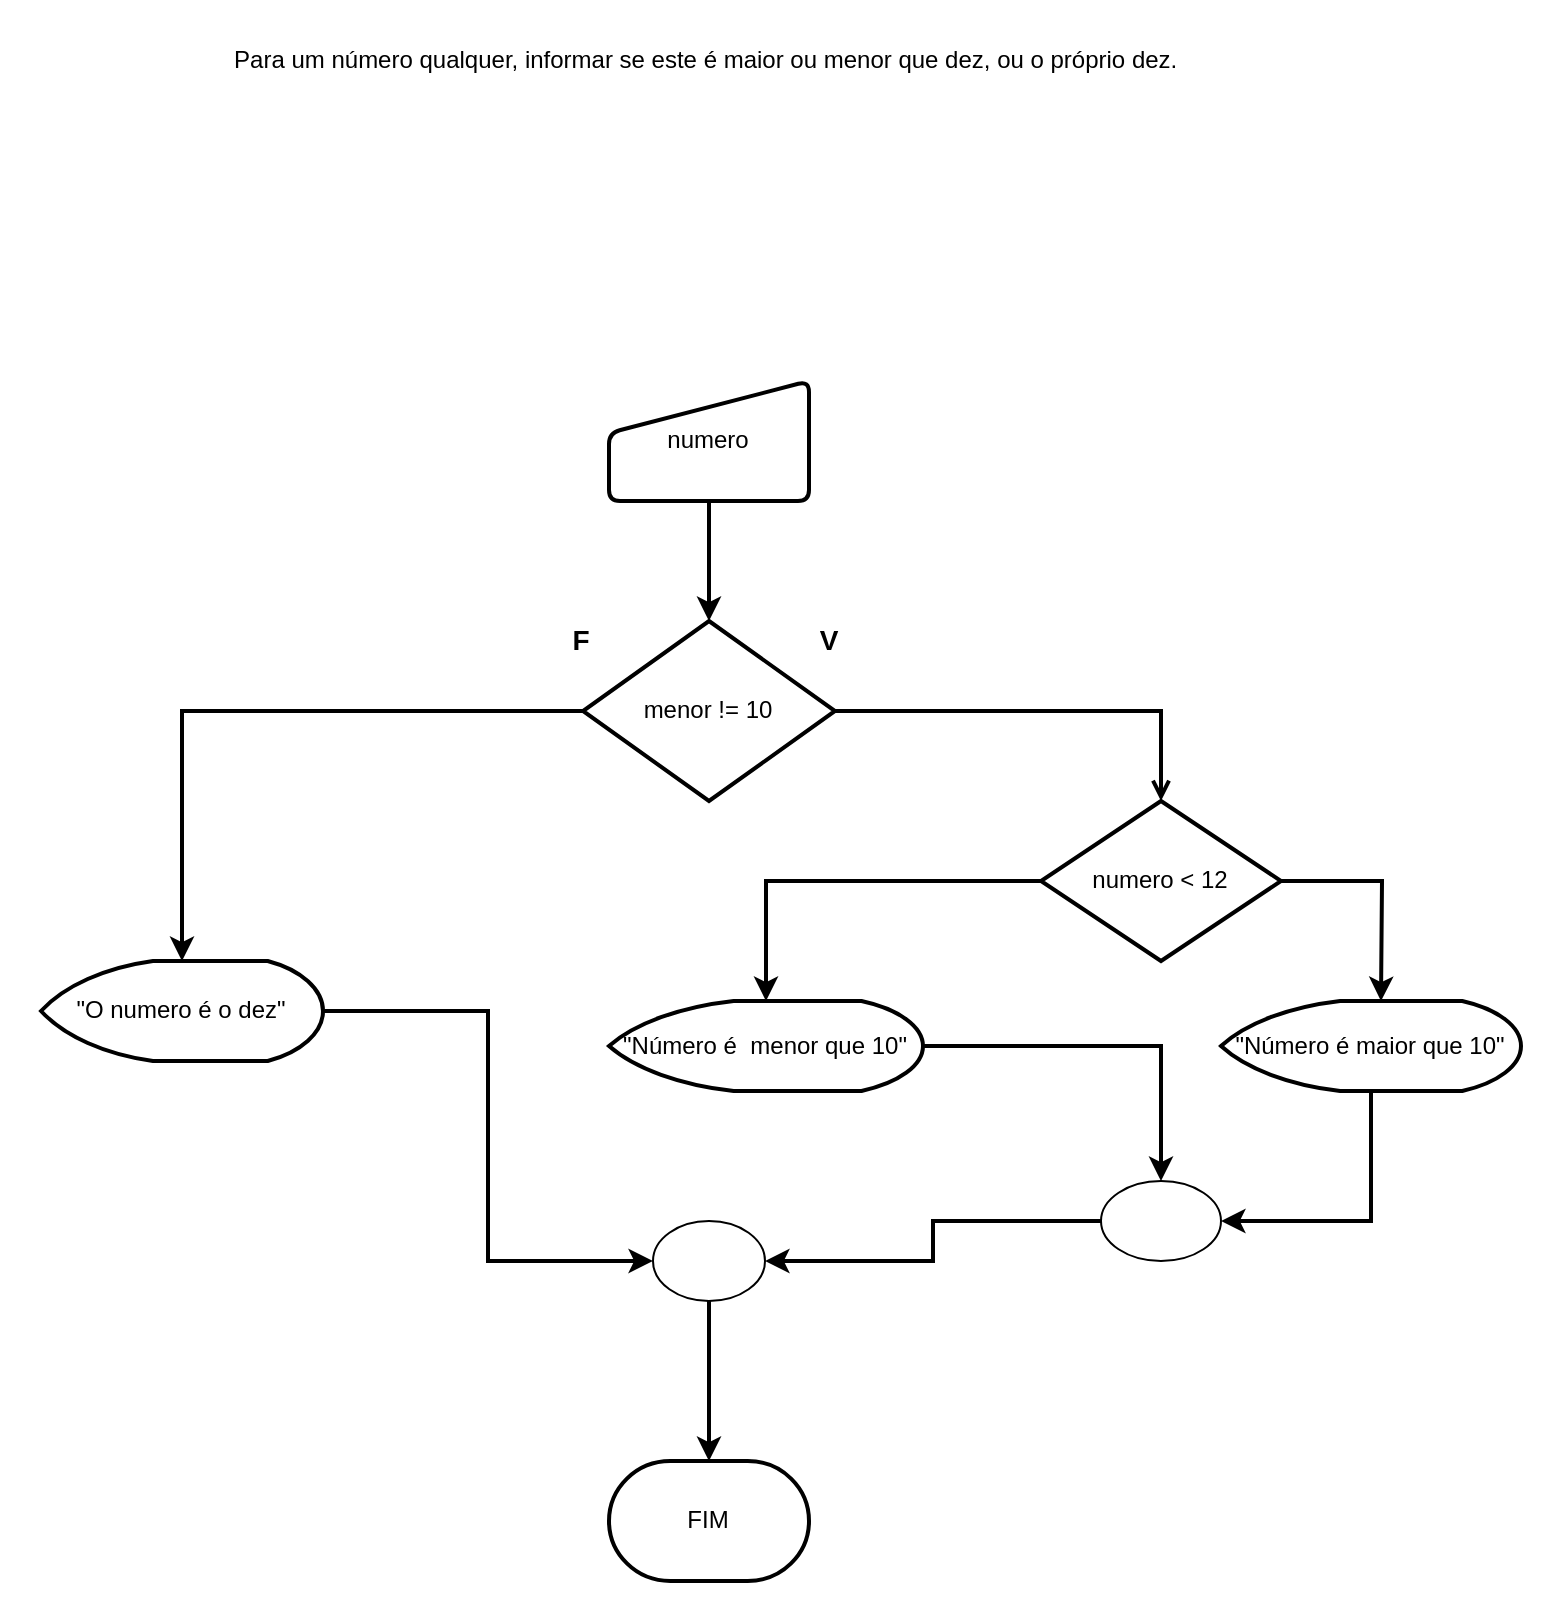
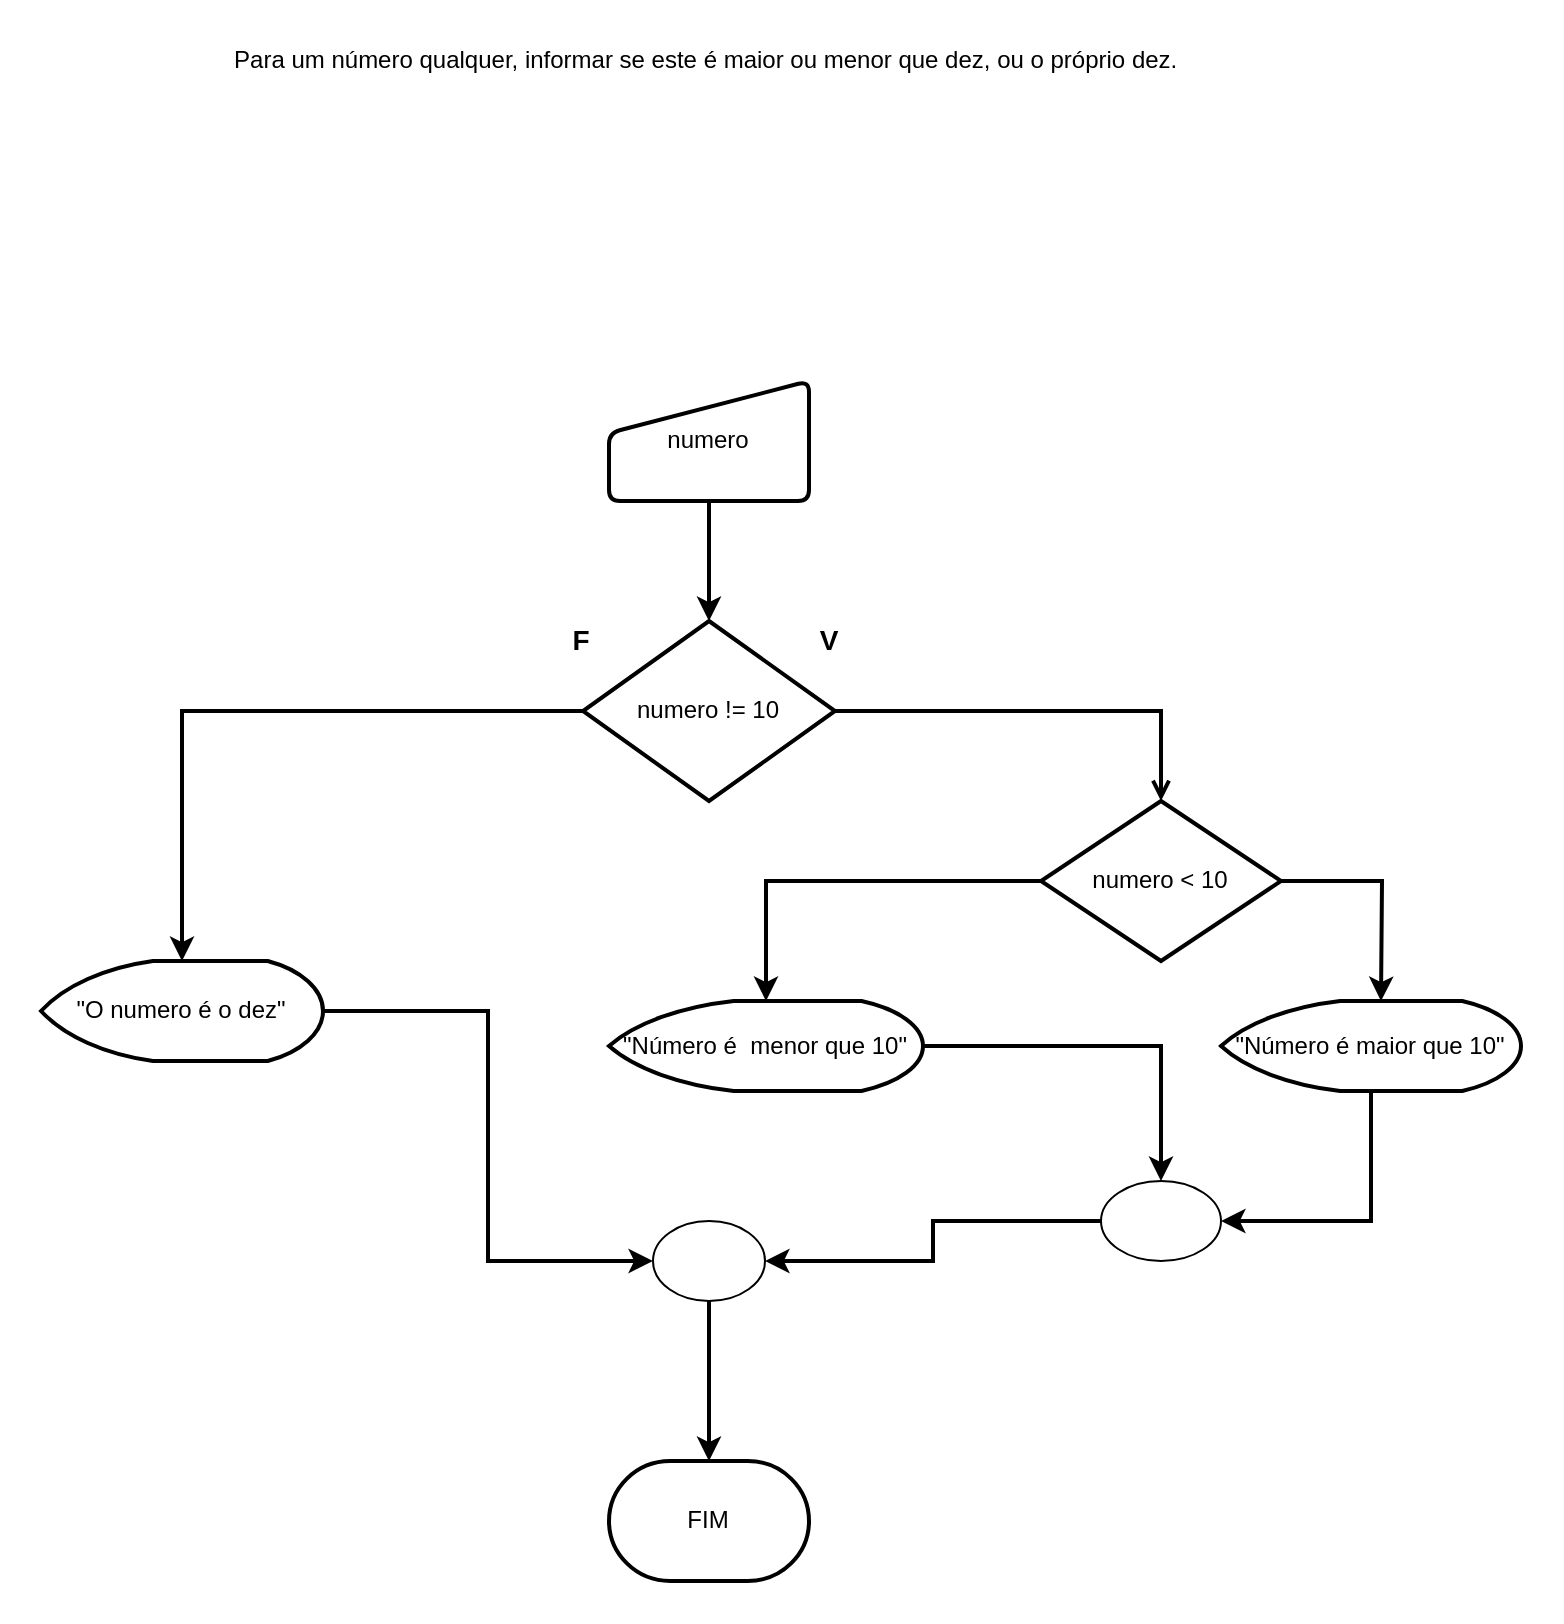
  <mxCell id="0" />
  <mxCell id="1" parent="0" />
  <mxCell id="2" value="Para um número qualquer, informar se este é maior ou menor que dez, ou o próprio dez.&amp;nbsp;" style="text;html=1;align=center;verticalAlign=middle;resizable=0;points=[];autosize=1;" vertex="1" parent="1"><mxGeometry x="109" y="20" width="490" height="20" as="geometry" /></mxCell>
  <mxCell id="3" style="edgeStyle=orthogonalEdgeStyle;rounded=0;orthogonalLoop=1;jettySize=auto;html=1;exitX=0.5;exitY=1;exitDx=0;exitDy=0;strokeWidth=2;entryX=0.5;entryY=0;entryDx=0;entryDy=0;entryPerimeter=0;" edge="1" parent="1" source="4" target="7"><mxGeometry relative="1" as="geometry"><mxPoint x="354" y="300" as="targetPoint" /></mxGeometry></mxCell>
  <mxCell id="4" value="numero" style="html=1;strokeWidth=2;shape=manualInput;whiteSpace=wrap;rounded=1;size=26;arcSize=11;" vertex="1" parent="1"><mxGeometry x="304" y="190" width="100" height="60" as="geometry" /></mxCell>
  <mxCell id="5" style="edgeStyle=orthogonalEdgeStyle;rounded=0;orthogonalLoop=1;jettySize=auto;html=1;entryX=0.5;entryY=0;entryDx=0;entryDy=0;entryPerimeter=0;strokeWidth=2;endArrow=open;" edge="1" parent="1" source="7" target="10"><mxGeometry relative="1" as="geometry" /></mxCell>
  <mxCell id="6" style="edgeStyle=orthogonalEdgeStyle;rounded=0;orthogonalLoop=1;jettySize=auto;html=1;strokeWidth=2;" edge="1" parent="1" source="7" target="16"><mxGeometry relative="1" as="geometry" /></mxCell>
- <mxCell id="7" value="menor != 10" style="strokeWidth=2;html=1;shape=mxgraph.flowchart.decision;whiteSpace=wrap;" vertex="1" parent="1"><mxGeometry x="291" y="310" width="126" height="90" as="geometry" /></mxCell>
+ <mxCell id="7" value="numero != 10" style="strokeWidth=2;html=1;shape=mxgraph.flowchart.decision;whiteSpace=wrap;" vertex="1" parent="1"><mxGeometry x="291" y="310" width="126" height="90" as="geometry" /></mxCell>
  <mxCell id="8" style="edgeStyle=orthogonalEdgeStyle;rounded=0;orthogonalLoop=1;jettySize=auto;html=1;strokeWidth=2;" edge="1" parent="1" source="10"><mxGeometry relative="1" as="geometry"><mxPoint x="690" y="500" as="targetPoint" /></mxGeometry></mxCell>
  <mxCell id="9" style="edgeStyle=orthogonalEdgeStyle;rounded=0;orthogonalLoop=1;jettySize=auto;html=1;strokeWidth=2;" edge="1" parent="1" source="10" target="14"><mxGeometry relative="1" as="geometry" /></mxCell>
- <mxCell id="10" value="numero &amp;lt; 12" style="strokeWidth=2;html=1;shape=mxgraph.flowchart.decision;whiteSpace=wrap;" vertex="1" parent="1"><mxGeometry x="520" y="400" width="120" height="80" as="geometry" /></mxCell>
+ <mxCell id="10" value="numero &amp;lt; 10" style="strokeWidth=2;html=1;shape=mxgraph.flowchart.decision;whiteSpace=wrap;" vertex="1" parent="1"><mxGeometry x="520" y="400" width="120" height="80" as="geometry" /></mxCell>
  <mxCell id="11" style="edgeStyle=orthogonalEdgeStyle;rounded=0;orthogonalLoop=1;jettySize=auto;html=1;entryX=1;entryY=0.5;entryDx=0;entryDy=0;entryPerimeter=0;strokeWidth=2;" edge="1" parent="1" source="12" target="18"><mxGeometry relative="1" as="geometry" /></mxCell>
  <mxCell id="12" value="&quot;Número é maior que 10&quot;" style="strokeWidth=2;html=1;shape=mxgraph.flowchart.display;whiteSpace=wrap;" vertex="1" parent="1"><mxGeometry x="610" y="500" width="150" height="45" as="geometry" /></mxCell>
  <mxCell id="13" style="edgeStyle=orthogonalEdgeStyle;rounded=0;orthogonalLoop=1;jettySize=auto;html=1;entryX=0.5;entryY=0;entryDx=0;entryDy=0;entryPerimeter=0;strokeWidth=2;" edge="1" parent="1" source="14" target="18"><mxGeometry relative="1" as="geometry" /></mxCell>
  <mxCell id="14" value="&quot;Número é&amp;nbsp; menor que 10&quot;" style="strokeWidth=2;html=1;shape=mxgraph.flowchart.display;whiteSpace=wrap;" vertex="1" parent="1"><mxGeometry x="304" y="500" width="157" height="45" as="geometry" /></mxCell>
  <mxCell id="15" style="edgeStyle=orthogonalEdgeStyle;rounded=0;orthogonalLoop=1;jettySize=auto;html=1;entryX=0;entryY=0.5;entryDx=0;entryDy=0;entryPerimeter=0;strokeWidth=2;" edge="1" parent="1" source="16" target="20"><mxGeometry relative="1" as="geometry" /></mxCell>
  <mxCell id="16" value="&quot;O numero é o dez&quot;" style="strokeWidth=2;html=1;shape=mxgraph.flowchart.display;whiteSpace=wrap;" vertex="1" parent="1"><mxGeometry x="20" y="480" width="141" height="50" as="geometry" /></mxCell>
  <mxCell id="17" style="edgeStyle=orthogonalEdgeStyle;rounded=0;orthogonalLoop=1;jettySize=auto;html=1;entryX=1;entryY=0.5;entryDx=0;entryDy=0;entryPerimeter=0;strokeWidth=2;" edge="1" parent="1" source="18" target="20"><mxGeometry relative="1" as="geometry" /></mxCell>
  <mxCell id="18" value="" style="verticalLabelPosition=bottom;verticalAlign=top;html=1;shape=mxgraph.flowchart.on-page_reference;" vertex="1" parent="1"><mxGeometry x="550" y="590" width="60" height="40" as="geometry" /></mxCell>
  <mxCell id="19" style="edgeStyle=orthogonalEdgeStyle;rounded=0;orthogonalLoop=1;jettySize=auto;html=1;strokeWidth=2;" edge="1" parent="1" source="20" target="21"><mxGeometry relative="1" as="geometry" /></mxCell>
  <mxCell id="20" value="" style="verticalLabelPosition=bottom;verticalAlign=top;html=1;shape=mxgraph.flowchart.on-page_reference;" vertex="1" parent="1"><mxGeometry x="326" y="610" width="56" height="40" as="geometry" /></mxCell>
  <mxCell id="21" value="FIM" style="strokeWidth=2;html=1;shape=mxgraph.flowchart.terminator;whiteSpace=wrap;" vertex="1" parent="1"><mxGeometry x="304" y="730" width="100" height="60" as="geometry" /></mxCell>
  <mxCell id="22" value="&lt;b&gt;&lt;font style=&quot;font-size: 14px&quot;&gt;V&lt;/font&gt;&lt;/b&gt;" style="text;html=1;align=center;verticalAlign=middle;resizable=0;points=[];autosize=1;" vertex="1" parent="1"><mxGeometry x="404" y="310" width="20" height="20" as="geometry" /></mxCell>
  <mxCell id="23" value="&lt;b&gt;&lt;font style=&quot;font-size: 14px&quot;&gt;F&lt;/font&gt;&lt;/b&gt;" style="text;html=1;align=center;verticalAlign=middle;resizable=0;points=[];autosize=1;" vertex="1" parent="1"><mxGeometry x="280" y="310" width="20" height="20" as="geometry" /></mxCell>
